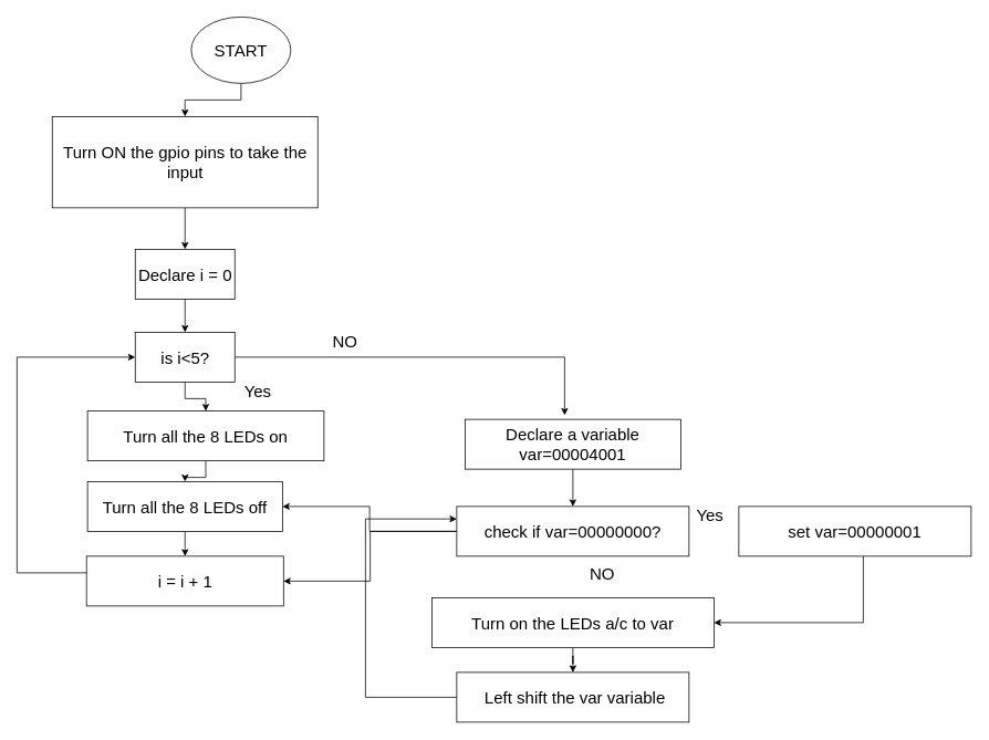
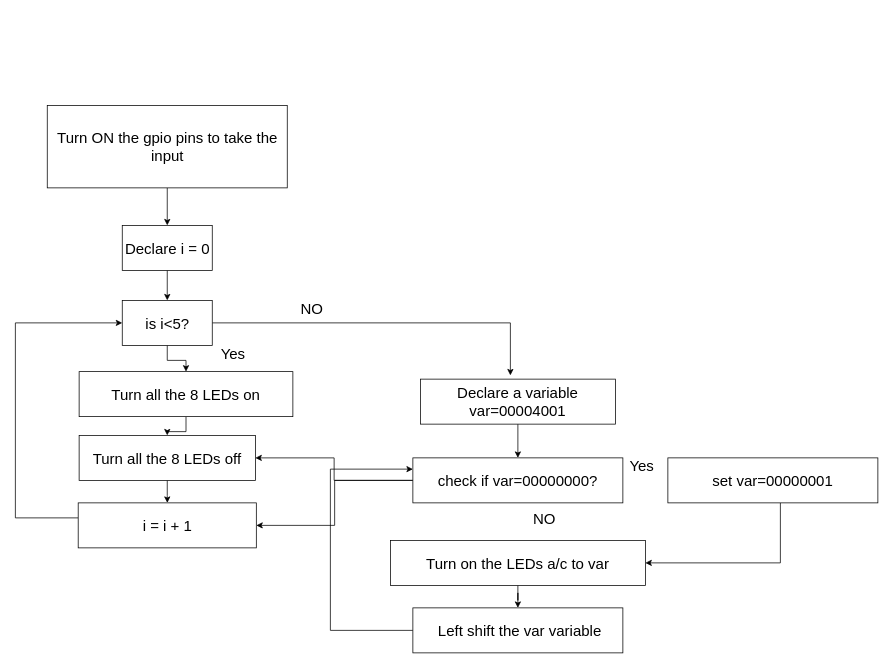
  <mxCell id="0" />
  <mxCell id="1" parent="0" />
- <mxCell id="2" value="" style="edgeStyle=orthogonalEdgeStyle;rounded=0;orthogonalLoop=1;jettySize=auto;html=1;" edge="1" parent="1" source="3" target="5"><mxGeometry relative="1" as="geometry" /></mxCell>
- <mxCell id="3" value="&lt;p style=&quot;line-height: 130% ; font-size: 20px&quot;&gt;START&lt;/p&gt;" style="ellipse;whiteSpace=wrap;html=1;" vertex="1" parent="1"><mxGeometry x="230" y="20" width="120" height="80" as="geometry" /></mxCell>
  <mxCell id="4" value="" style="edgeStyle=orthogonalEdgeStyle;rounded=0;orthogonalLoop=1;jettySize=auto;html=1;" edge="1" parent="1" source="5" target="7"><mxGeometry relative="1" as="geometry" /></mxCell>
  <mxCell id="5" value="&lt;font style=&quot;font-size: 20px&quot;&gt;Turn ON the gpio pins to take the input&lt;/font&gt;" style="rounded=0;whiteSpace=wrap;html=1;" vertex="1" parent="1"><mxGeometry x="62.5" y="140" width="320" height="110" as="geometry" /></mxCell>
  <mxCell id="6" value="" style="edgeStyle=orthogonalEdgeStyle;rounded=0;orthogonalLoop=1;jettySize=auto;html=1;" edge="1" parent="1" source="7" target="10"><mxGeometry relative="1" as="geometry" /></mxCell>
  <mxCell id="7" value="&lt;font style=&quot;font-size: 20px&quot;&gt;Declare i = 0&lt;/font&gt;" style="rounded=0;whiteSpace=wrap;html=1;" vertex="1" parent="1"><mxGeometry x="162.5" y="300" width="120" height="60" as="geometry" /></mxCell>
  <mxCell id="8" value="" style="edgeStyle=orthogonalEdgeStyle;rounded=0;orthogonalLoop=1;jettySize=auto;html=1;" edge="1" parent="1" source="10" target="12"><mxGeometry relative="1" as="geometry" /></mxCell>
  <mxCell id="9" value="" style="edgeStyle=orthogonalEdgeStyle;rounded=0;orthogonalLoop=1;jettySize=auto;html=1;" edge="1" parent="1" source="10"><mxGeometry relative="1" as="geometry"><mxPoint x="680" y="500" as="targetPoint" /><Array as="points"><mxPoint x="680" y="430" /><mxPoint x="680" y="500" /></Array></mxGeometry></mxCell>
  <mxCell id="10" value="&lt;font style=&quot;font-size: 20px&quot;&gt;is i&amp;lt;5?&lt;/font&gt;" style="rounded=0;whiteSpace=wrap;html=1;" vertex="1" parent="1"><mxGeometry x="162.5" y="400" width="120" height="60" as="geometry" /></mxCell>
  <mxCell id="11" value="" style="edgeStyle=orthogonalEdgeStyle;rounded=0;orthogonalLoop=1;jettySize=auto;html=1;entryX=0.5;entryY=0;entryDx=0;entryDy=0;" edge="1" parent="1" source="12" target="14"><mxGeometry relative="1" as="geometry" /></mxCell>
  <mxCell id="12" value="&lt;font style=&quot;font-size: 20px&quot;&gt;Turn all the 8 LEDs on&lt;/font&gt;" style="rounded=0;whiteSpace=wrap;html=1;" vertex="1" parent="1"><mxGeometry x="105" y="495" width="285" height="60" as="geometry" /></mxCell>
  <mxCell id="13" value="" style="edgeStyle=orthogonalEdgeStyle;rounded=0;orthogonalLoop=1;jettySize=auto;html=1;" edge="1" parent="1" source="14" target="16"><mxGeometry relative="1" as="geometry" /></mxCell>
  <mxCell id="14" value="&lt;font style=&quot;font-size: 20px&quot;&gt;Turn all the 8 LEDs off&lt;/font&gt;" style="rounded=0;whiteSpace=wrap;html=1;" vertex="1" parent="1"><mxGeometry x="105" y="580" width="235" height="60" as="geometry" /></mxCell>
  <mxCell id="15" style="edgeStyle=orthogonalEdgeStyle;rounded=0;orthogonalLoop=1;jettySize=auto;html=1;entryX=0;entryY=0.5;entryDx=0;entryDy=0;" edge="1" parent="1" source="16" target="10"><mxGeometry relative="1" as="geometry"><Array as="points"><mxPoint x="20" y="690" /><mxPoint x="20" y="430" /></Array></mxGeometry></mxCell>
  <mxCell id="16" value="&lt;font style=&quot;font-size: 20px&quot;&gt;i = i + 1&lt;/font&gt;" style="rounded=0;whiteSpace=wrap;html=1;" vertex="1" parent="1"><mxGeometry x="103.75" y="670" width="237.5" height="60" as="geometry" /></mxCell>
  <mxCell id="17" value="&lt;font style=&quot;font-size: 20px&quot;&gt;Yes&lt;/font&gt;" style="text;html=1;align=center;verticalAlign=middle;resizable=0;points=[];autosize=1;" vertex="1" parent="1"><mxGeometry x="285" y="460" width="50" height="20" as="geometry" /></mxCell>
  <mxCell id="18" value="&lt;font style=&quot;font-size: 20px&quot;&gt;NO&lt;/font&gt;" style="text;html=1;align=center;verticalAlign=middle;resizable=0;points=[];autosize=1;" vertex="1" parent="1"><mxGeometry x="390" y="400" width="50" height="20" as="geometry" /></mxCell>
  <mxCell id="19" value="" style="edgeStyle=orthogonalEdgeStyle;rounded=0;orthogonalLoop=1;jettySize=auto;html=1;" edge="1" parent="1" source="20" target="23"><mxGeometry relative="1" as="geometry" /></mxCell>
  <mxCell id="20" value="&lt;font style=&quot;font-size: 20px&quot;&gt;Declare a variable var=00004001&lt;/font&gt;" style="rounded=0;whiteSpace=wrap;html=1;" vertex="1" parent="1"><mxGeometry x="560" y="505" width="260" height="60" as="geometry" /></mxCell>
  <mxCell id="21" value="" style="edgeStyle=orthogonalEdgeStyle;rounded=0;orthogonalLoop=1;jettySize=auto;html=1;" edge="1" parent="1" source="23" target="16"><mxGeometry relative="1" as="geometry" /></mxCell>
  <mxCell id="22" style="edgeStyle=orthogonalEdgeStyle;rounded=0;orthogonalLoop=1;jettySize=auto;html=1;" edge="1" parent="1" source="23" target="14"><mxGeometry relative="1" as="geometry" /></mxCell>
  <mxCell id="23" value="&lt;font style=&quot;font-size: 20px&quot;&gt;check if var=00000000?&lt;/font&gt;" style="rounded=0;whiteSpace=wrap;html=1;" vertex="1" parent="1"><mxGeometry x="550" y="610" width="280" height="60" as="geometry" /></mxCell>
  <mxCell id="24" style="edgeStyle=orthogonalEdgeStyle;rounded=0;orthogonalLoop=1;jettySize=auto;html=1;entryX=1;entryY=0.5;entryDx=0;entryDy=0;" edge="1" parent="1" source="25" target="27"><mxGeometry relative="1" as="geometry"><Array as="points"><mxPoint x="1040" y="750" /></Array></mxGeometry></mxCell>
  <mxCell id="25" value="&lt;font style=&quot;font-size: 20px&quot;&gt;set var=00000001&lt;/font&gt;" style="rounded=0;whiteSpace=wrap;html=1;" vertex="1" parent="1"><mxGeometry x="890" y="610" width="280" height="60" as="geometry" /></mxCell>
  <mxCell id="26" value="" style="edgeStyle=orthogonalEdgeStyle;rounded=0;orthogonalLoop=1;jettySize=auto;html=1;" edge="1" parent="1" source="27" target="31"><mxGeometry relative="1" as="geometry" /></mxCell>
  <mxCell id="27" value="&lt;font style=&quot;font-size: 20px&quot;&gt;Turn on the LEDs a/c to var&lt;/font&gt;" style="rounded=0;whiteSpace=wrap;html=1;" vertex="1" parent="1"><mxGeometry x="520" y="720" width="340" height="60" as="geometry" /></mxCell>
  <mxCell id="28" value="&lt;font style=&quot;font-size: 20px&quot;&gt;Yes&lt;/font&gt;" style="text;html=1;align=center;verticalAlign=middle;resizable=0;points=[];autosize=1;" vertex="1" parent="1"><mxGeometry x="830" y="610" width="50" height="20" as="geometry" /></mxCell>
  <mxCell id="29" value="&lt;font style=&quot;font-size: 20px&quot;&gt;NO&lt;/font&gt;" style="text;html=1;align=center;verticalAlign=middle;resizable=0;points=[];autosize=1;" vertex="1" parent="1"><mxGeometry x="700" y="680" width="50" height="20" as="geometry" /></mxCell>
  <mxCell id="30" style="edgeStyle=orthogonalEdgeStyle;rounded=0;orthogonalLoop=1;jettySize=auto;html=1;entryX=0;entryY=0.25;entryDx=0;entryDy=0;" edge="1" parent="1" source="31" target="23"><mxGeometry relative="1" as="geometry"><mxPoint x="450" y="590" as="targetPoint" /><Array as="points"><mxPoint x="440" y="840" /><mxPoint x="440" y="625" /></Array></mxGeometry></mxCell>
  <mxCell id="31" value="&lt;font style=&quot;font-size: 20px&quot;&gt;&amp;nbsp;Left shift the var variable&lt;/font&gt;" style="rounded=0;whiteSpace=wrap;html=1;" vertex="1" parent="1"><mxGeometry x="550" y="810" width="280" height="60" as="geometry" /></mxCell>
